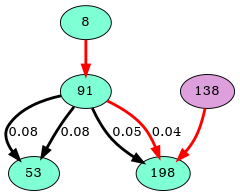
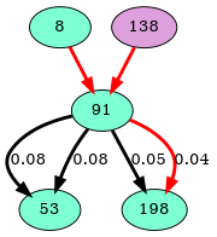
  digraph {
    node [fillcolor=aquamarine style=filled]
    edge [color=red penwidth=3]
    8
    91
    53
    198
    138 [fillcolor=plum]
    8 -> 91
    91 -> 53 [color=black label=0.08]
    91 -> 53 [color=black label=0.08]
    91 -> 198 [color=black label=0.05]
    91 -> 198 [label=0.04]
-   138 -> 198
+   138 -> 91
  }
